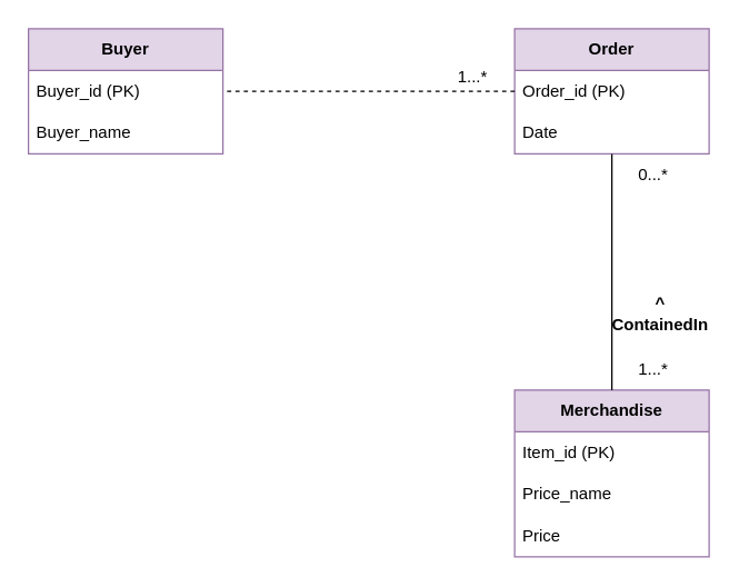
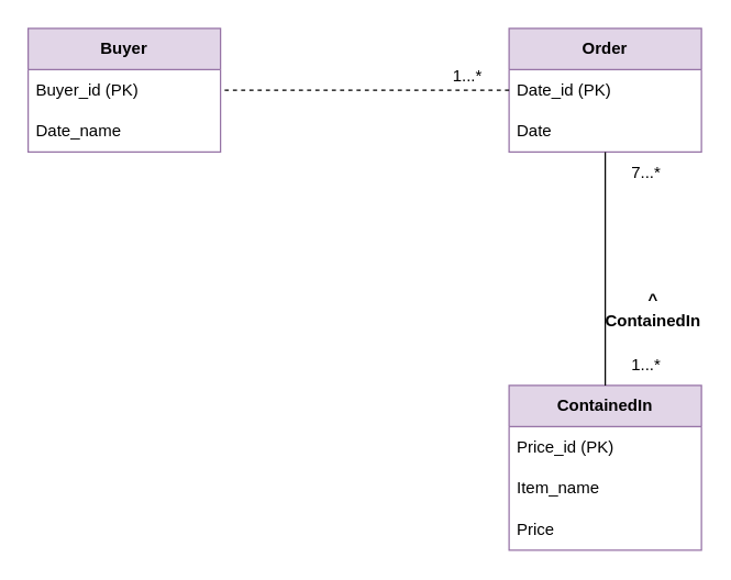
  <mxCell id="0" />
  <mxCell id="1" parent="0" />
  <mxCell id="2" value="&lt;b&gt;Order&lt;/b&gt;" style="swimlane;fontStyle=0;childLayout=stackLayout;horizontal=1;startSize=30;horizontalStack=0;resizeParent=1;resizeParentMax=0;resizeLast=0;collapsible=1;marginBottom=0;whiteSpace=wrap;html=1;fillColor=#e1d5e7;strokeColor=#9673a6;" parent="1" vertex="1"><mxGeometry x="370" y="20" width="140" height="90" as="geometry" /></mxCell>
- <mxCell id="3" value="Order_id (PK)" style="text;strokeColor=none;fillColor=none;align=left;verticalAlign=middle;spacingLeft=4;spacingRight=4;overflow=hidden;points=[[0,0.5],[1,0.5]];portConstraint=eastwest;rotatable=0;whiteSpace=wrap;html=1;" parent="2" vertex="1"><mxGeometry y="30" width="140" height="30" as="geometry" /></mxCell>
+ <mxCell id="3" value="Date_id (PK)" style="text;strokeColor=none;fillColor=none;align=left;verticalAlign=middle;spacingLeft=4;spacingRight=4;overflow=hidden;points=[[0,0.5],[1,0.5]];portConstraint=eastwest;rotatable=0;whiteSpace=wrap;html=1;" parent="2" vertex="1"><mxGeometry y="30" width="140" height="30" as="geometry" /></mxCell>
  <mxCell id="4" value="Date&amp;nbsp;" style="text;strokeColor=none;fillColor=none;align=left;verticalAlign=middle;spacingLeft=4;spacingRight=4;overflow=hidden;points=[[0,0.5],[1,0.5]];portConstraint=eastwest;rotatable=0;whiteSpace=wrap;html=1;" parent="2" vertex="1"><mxGeometry y="60" width="140" height="30" as="geometry" /></mxCell>
  <mxCell id="5" value="&lt;b&gt;Buyer&lt;/b&gt;" style="swimlane;fontStyle=0;childLayout=stackLayout;horizontal=1;startSize=30;horizontalStack=0;resizeParent=1;resizeParentMax=0;resizeLast=0;collapsible=1;marginBottom=0;whiteSpace=wrap;html=1;fillColor=#e1d5e7;strokeColor=#9673a6;" parent="1" vertex="1"><mxGeometry x="20" y="20" width="140" height="90" as="geometry" /></mxCell>
  <mxCell id="6" value="Buyer_id (PK)" style="text;strokeColor=none;fillColor=none;align=left;verticalAlign=middle;spacingLeft=4;spacingRight=4;overflow=hidden;points=[[0,0.5],[1,0.5]];portConstraint=eastwest;rotatable=0;whiteSpace=wrap;html=1;" parent="5" vertex="1"><mxGeometry y="30" width="140" height="30" as="geometry" /></mxCell>
- <mxCell id="7" value="Buyer_name" style="text;strokeColor=none;fillColor=none;align=left;verticalAlign=middle;spacingLeft=4;spacingRight=4;overflow=hidden;points=[[0,0.5],[1,0.5]];portConstraint=eastwest;rotatable=0;whiteSpace=wrap;html=1;" parent="5" vertex="1"><mxGeometry y="60" width="140" height="30" as="geometry" /></mxCell>
+ <mxCell id="7" value="Date_name" style="text;strokeColor=none;fillColor=none;align=left;verticalAlign=middle;spacingLeft=4;spacingRight=4;overflow=hidden;points=[[0,0.5],[1,0.5]];portConstraint=eastwest;rotatable=0;whiteSpace=wrap;html=1;" parent="5" vertex="1"><mxGeometry y="60" width="140" height="30" as="geometry" /></mxCell>
  <mxCell id="8" value="" style="endArrow=none;html=1;rounded=0;exitX=0;exitY=0.5;exitDx=0;exitDy=0;entryX=1;entryY=0.5;entryDx=0;entryDy=0;dashed=1;" parent="1" source="3" target="6" edge="1"><mxGeometry width="50" height="50" relative="1" as="geometry"><mxPoint x="160" y="130" as="sourcePoint" /><mxPoint x="510" y="65" as="targetPoint" /></mxGeometry></mxCell>
  <mxCell id="9" value="1...*" style="text;html=1;strokeColor=none;fillColor=none;align=center;verticalAlign=middle;whiteSpace=wrap;rounded=0;" parent="1" vertex="1"><mxGeometry x="310" y="40" width="60" height="30" as="geometry" /></mxCell>
- <mxCell id="10" value="&lt;b&gt;Merchandise&lt;/b&gt;" style="swimlane;fontStyle=0;childLayout=stackLayout;horizontal=1;startSize=30;horizontalStack=0;resizeParent=1;resizeParentMax=0;resizeLast=0;collapsible=1;marginBottom=0;whiteSpace=wrap;html=1;fillColor=#e1d5e7;strokeColor=#9673a6;" parent="1" vertex="1"><mxGeometry x="370" y="280" width="140" height="120" as="geometry" /></mxCell>
- <mxCell id="11" value="Item_id (PK)" style="text;strokeColor=none;fillColor=none;align=left;verticalAlign=middle;spacingLeft=4;spacingRight=4;overflow=hidden;points=[[0,0.5],[1,0.5]];portConstraint=eastwest;rotatable=0;whiteSpace=wrap;html=1;" parent="10" vertex="1"><mxGeometry y="30" width="140" height="30" as="geometry" /></mxCell>
- <mxCell id="12" value="Price_name" style="text;strokeColor=none;fillColor=none;align=left;verticalAlign=middle;spacingLeft=4;spacingRight=4;overflow=hidden;points=[[0,0.5],[1,0.5]];portConstraint=eastwest;rotatable=0;whiteSpace=wrap;html=1;" parent="10" vertex="1"><mxGeometry y="60" width="140" height="30" as="geometry" /></mxCell>
+ <mxCell id="10" value="&lt;b&gt;ContainedIn&lt;/b&gt;" style="swimlane;fontStyle=0;childLayout=stackLayout;horizontal=1;startSize=30;horizontalStack=0;resizeParent=1;resizeParentMax=0;resizeLast=0;collapsible=1;marginBottom=0;whiteSpace=wrap;html=1;fillColor=#e1d5e7;strokeColor=#9673a6;" parent="1" vertex="1"><mxGeometry x="370" y="280" width="140" height="120" as="geometry" /></mxCell>
+ <mxCell id="11" value="Price_id (PK)" style="text;strokeColor=none;fillColor=none;align=left;verticalAlign=middle;spacingLeft=4;spacingRight=4;overflow=hidden;points=[[0,0.5],[1,0.5]];portConstraint=eastwest;rotatable=0;whiteSpace=wrap;html=1;" parent="10" vertex="1"><mxGeometry y="30" width="140" height="30" as="geometry" /></mxCell>
+ <mxCell id="12" value="Item_name" style="text;strokeColor=none;fillColor=none;align=left;verticalAlign=middle;spacingLeft=4;spacingRight=4;overflow=hidden;points=[[0,0.5],[1,0.5]];portConstraint=eastwest;rotatable=0;whiteSpace=wrap;html=1;" parent="10" vertex="1"><mxGeometry y="60" width="140" height="30" as="geometry" /></mxCell>
  <mxCell id="13" value="Price" style="text;strokeColor=none;fillColor=none;align=left;verticalAlign=middle;spacingLeft=4;spacingRight=4;overflow=hidden;points=[[0,0.5],[1,0.5]];portConstraint=eastwest;rotatable=0;whiteSpace=wrap;html=1;" parent="10" vertex="1"><mxGeometry y="90" width="140" height="30" as="geometry" /></mxCell>
  <mxCell id="14" value="" style="endArrow=none;html=1;rounded=0;entryX=0.5;entryY=0;entryDx=0;entryDy=0;" parent="1" target="10" edge="1"><mxGeometry width="50" height="50" relative="1" as="geometry"><mxPoint x="440" y="110" as="sourcePoint" /><mxPoint x="175" y="160" as="targetPoint" /></mxGeometry></mxCell>
- <mxCell id="15" value="0...*" style="text;html=1;strokeColor=none;fillColor=none;align=center;verticalAlign=middle;whiteSpace=wrap;rounded=0;" parent="1" vertex="1"><mxGeometry x="440" y="110" width="60" height="30" as="geometry" /></mxCell>
+ <mxCell id="15" value="7...*" style="text;html=1;strokeColor=none;fillColor=none;align=center;verticalAlign=middle;whiteSpace=wrap;rounded=0;" parent="1" vertex="1"><mxGeometry x="440" y="110" width="60" height="30" as="geometry" /></mxCell>
  <mxCell id="16" value="1...*" style="text;html=1;strokeColor=none;fillColor=none;align=center;verticalAlign=middle;whiteSpace=wrap;rounded=0;" parent="1" vertex="1"><mxGeometry x="440" y="250" width="60" height="30" as="geometry" /></mxCell>
  <mxCell id="17" style="edgeStyle=orthogonalEdgeStyle;rounded=0;orthogonalLoop=1;jettySize=auto;html=1;exitX=0.5;exitY=1;exitDx=0;exitDy=0;" parent="1" source="9" target="9" edge="1"><mxGeometry relative="1" as="geometry" /></mxCell>
  <mxCell id="18" value="&lt;b&gt;^&lt;br&gt;ContainedIn&lt;/b&gt;" style="text;html=1;strokeColor=none;fillColor=none;align=center;verticalAlign=middle;whiteSpace=wrap;rounded=0;" parent="1" vertex="1"><mxGeometry x="440" y="210" width="70" height="30" as="geometry" /></mxCell>
